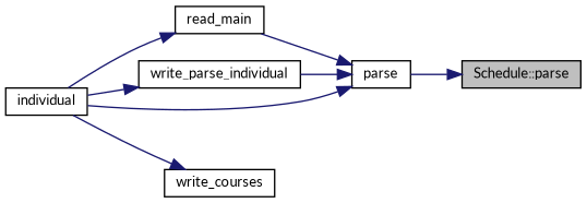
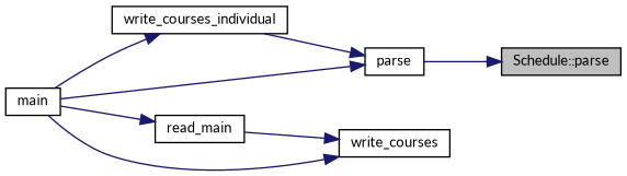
  digraph {
    fontname=Lato
    rankdir=RL
    node [color=black fillcolor=white fontname=Lato fontsize=10 shape=record style=filled]
    edge [color=midnightblue dir=back fontname=Lato fontsize=10 labelfontname=Helvetica labelfontsize=10 style=solid]
    n1 [fillcolor=grey75 fontcolor=black height=0.2 label="Schedule::parse" width=0.4]
    n2 [height=0.2 label=parse width=0.4]
    n3 [height=0.2 label=read_main width=0.4]
-   n4 [height=0.2 label=write_parse_individual width=0.4]
-   n5 [height=0.2 label=individual width=0.4]
+   n4 [height=0.2 label=write_courses_individual width=0.4]
+   n5 [height=0.2 label=main width=0.4]
    n6 [height=0.2 label=write_courses width=0.4]
    n1 -> n2
-   n2 -> n3
+   n6 -> n3
    n2 -> n4
    n2 -> n5
    n3 -> n5
    n4 -> n5
    n6 -> n5
  }
